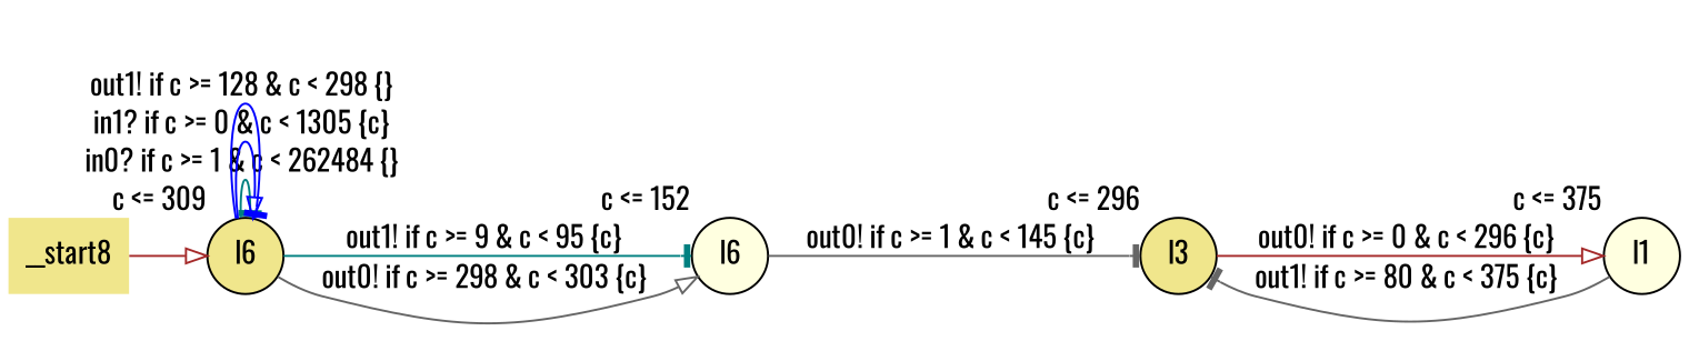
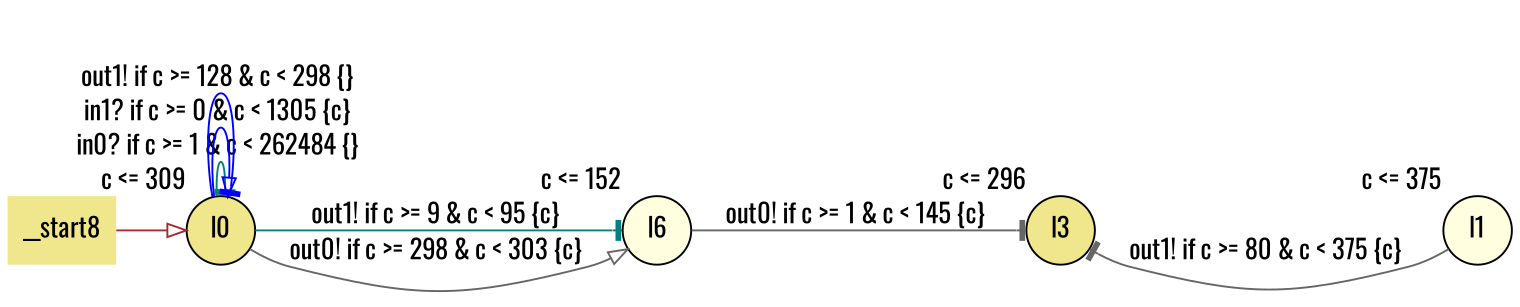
  digraph {
    fontname=Oswald
    rankdir=LR
    node [fillcolor=khaki fontname=Oswald shape=circle style=filled margin=0]
    edge [arrowhead=tee color=gray40 fontname=Oswald]
    n1 [label=__start8 shape=none margin=""]
-   n2 [label=l6 xlabel="c <= 309"]
+   n2 [label=l0 xlabel="c <= 309"]
    n3 [fillcolor=lightyellow label=l6 xlabel="c <= 152"]
    n4 [label=l3 xlabel="c <= 296"]
    n5 [fillcolor=lightyellow label=l1 xlabel="c <= 375"]
    n1 -> n2 [arrowhead=onormal color=brown]
    n2 -> n2 [color=teal label="in0? if c >= 1 & c < 262484 {} "]
    n2 -> n2 [arrowhead=onormal color=blue label="in1? if c >= 0 & c < 1305 {c} "]
    n2 -> n2 [color=blue label="out1! if c >= 128 & c < 298 {} "]
    n2 -> n3 [color=teal label="out1! if c >= 9 & c < 95 {c} "]
    n2 -> n3 [arrowhead=onormal label="out0! if c >= 298 & c < 303 {c} "]
    n3 -> n4 [label="out0! if c >= 1 & c < 145 {c} "]
-   n4 -> n5 [arrowhead=onormal color=brown label="out0! if c >= 0 & c < 296 {c} "]
    n5 -> n4 [label="out1! if c >= 80 & c < 375 {c} "]
  }
